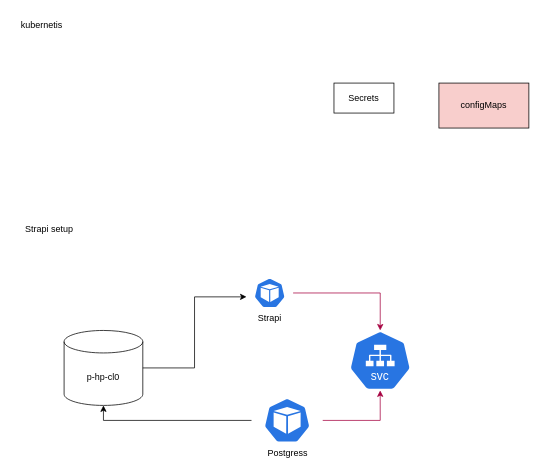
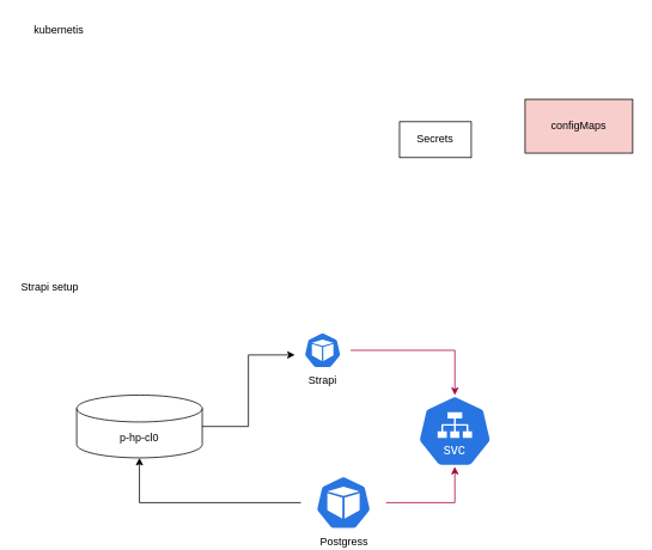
  <mxCell id="0" />
  <mxCell id="1" parent="0" />
- <mxCell id="2" value="kubernetis&lt;div&gt;&lt;br&gt;&lt;/div&gt;" style="text;html=1;align=center;verticalAlign=middle;resizable=0;points=[];autosize=1;strokeColor=none;fillColor=none;" vertex="1" parent="1"><mxGeometry x="15" y="20" width="80" height="40" as="geometry" /></mxCell>
- <mxCell id="3" value="Secrets" style="rounded=0;whiteSpace=wrap;html=1;" vertex="1" parent="1"><mxGeometry x="445" y="110" width="80" height="40" as="geometry" /></mxCell>
+ <mxCell id="2" value="kubernetis&lt;div&gt;&lt;br&gt;&lt;/div&gt;" style="text;html=1;align=center;verticalAlign=middle;resizable=0;points=[];autosize=1;strokeColor=none;fillColor=none;" vertex="1" parent="1"><mxGeometry x="25" y="20" width="80" height="40" as="geometry" /></mxCell>
+ <mxCell id="3" value="Secrets" style="rounded=0;whiteSpace=wrap;html=1;" vertex="1" parent="1"><mxGeometry x="445" y="135" width="80" height="40" as="geometry" /></mxCell>
  <mxCell id="4" value="configMaps" style="whiteSpace=wrap;html=1;fillColor=#f8cecc;" vertex="1" parent="1"><mxGeometry x="585" y="110" width="120" height="60" as="geometry" /></mxCell>
- <mxCell id="5" value="Strapi setup" style="text;html=1;align=center;verticalAlign=middle;resizable=0;points=[];autosize=1;strokeColor=none;fillColor=none;" vertex="1" parent="1"><mxGeometry x="20" y="290" width="90" height="30" as="geometry" /></mxCell>
- <mxCell id="6" value="p-hp-cl0" style="shape=cylinder3;whiteSpace=wrap;html=1;boundedLbl=1;backgroundOutline=1;size=15;" vertex="1" parent="1"><mxGeometry x="85" y="440" width="105" height="100" as="geometry" /></mxCell>
+ <mxCell id="5" value="Strapi setup" style="text;html=1;align=center;verticalAlign=middle;resizable=0;points=[];autosize=1;strokeColor=none;fillColor=none;" vertex="1" parent="1"><mxGeometry x="10" y="305" width="90" height="30" as="geometry" /></mxCell>
+ <mxCell id="6" value="p-hp-cl0" style="shape=cylinder3;whiteSpace=wrap;html=1;boundedLbl=1;backgroundOutline=1;size=15;" vertex="1" parent="1"><mxGeometry x="85" y="440" width="140" height="70" as="geometry" /></mxCell>
  <mxCell id="7" style="edgeStyle=orthogonalEdgeStyle;rounded=0;orthogonalLoop=1;jettySize=auto;html=1;fillColor=#d80073;strokeColor=#A50040;" edge="1" parent="1" source="8" target="10"><mxGeometry relative="1" as="geometry" /></mxCell>
  <mxCell id="8" value="Strapi" style="aspect=fixed;sketch=0;html=1;dashed=0;whitespace=wrap;verticalLabelPosition=bottom;verticalAlign=top;fillColor=#2875E2;strokeColor=#ffffff;points=[[0.005,0.63,0],[0.1,0.2,0],[0.9,0.2,0],[0.5,0,0],[0.995,0.63,0],[0.72,0.99,0],[0.5,1,0],[0.28,0.99,0]];shape=mxgraph.kubernetes.icon2;prIcon=pod" vertex="1" parent="1"><mxGeometry x="328" y="370" width="62.5" height="40" as="geometry" /></mxCell>
  <mxCell id="9" value="Postgress" style="aspect=fixed;sketch=0;html=1;dashed=0;whitespace=wrap;verticalLabelPosition=bottom;verticalAlign=top;fillColor=#2875E2;strokeColor=#ffffff;points=[[0.005,0.63,0],[0.1,0.2,0],[0.9,0.2,0],[0.5,0,0],[0.995,0.63,0],[0.72,0.99,0],[0.5,1,0],[0.28,0.99,0]];shape=mxgraph.kubernetes.icon2;prIcon=pod" vertex="1" parent="1"><mxGeometry x="335" y="530" width="95" height="60" as="geometry" /></mxCell>
  <mxCell id="10" value="" style="aspect=fixed;sketch=0;html=1;dashed=0;whitespace=wrap;verticalLabelPosition=bottom;verticalAlign=top;fillColor=#2875E2;strokeColor=#ffffff;points=[[0.005,0.63,0],[0.1,0.2,0],[0.9,0.2,0],[0.5,0,0],[0.995,0.63,0],[0.72,0.99,0],[0.5,1,0],[0.28,0.99,0]];shape=mxgraph.kubernetes.icon2;kubernetesLabel=1;prIcon=svc" vertex="1" parent="1"><mxGeometry x="465" y="440" width="83.33" height="80" as="geometry" /></mxCell>
  <mxCell id="11" style="edgeStyle=orthogonalEdgeStyle;rounded=0;orthogonalLoop=1;jettySize=auto;html=1;entryX=0.5;entryY=1;entryDx=0;entryDy=0;entryPerimeter=0;fillColor=#d80073;strokeColor=#A50040;" edge="1" parent="1" source="9" target="10"><mxGeometry relative="1" as="geometry" /></mxCell>
  <mxCell id="12" style="edgeStyle=orthogonalEdgeStyle;rounded=0;orthogonalLoop=1;jettySize=auto;html=1;entryX=0.5;entryY=1;entryDx=0;entryDy=0;entryPerimeter=0;endArrow=classic;endFill=1;" edge="1" parent="1" source="9" target="6"><mxGeometry relative="1" as="geometry" /></mxCell>
  <mxCell id="13" style="edgeStyle=orthogonalEdgeStyle;rounded=0;orthogonalLoop=1;jettySize=auto;html=1;entryX=0.005;entryY=0.63;entryDx=0;entryDy=0;entryPerimeter=0;" edge="1" parent="1" source="6" target="8"><mxGeometry relative="1" as="geometry" /></mxCell>
